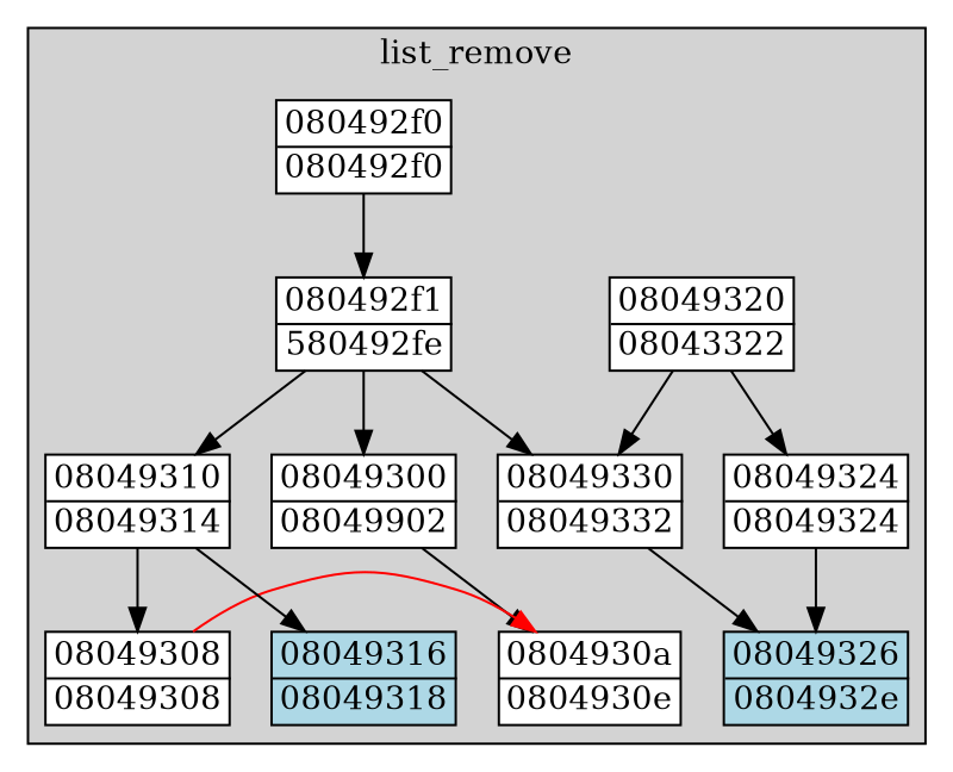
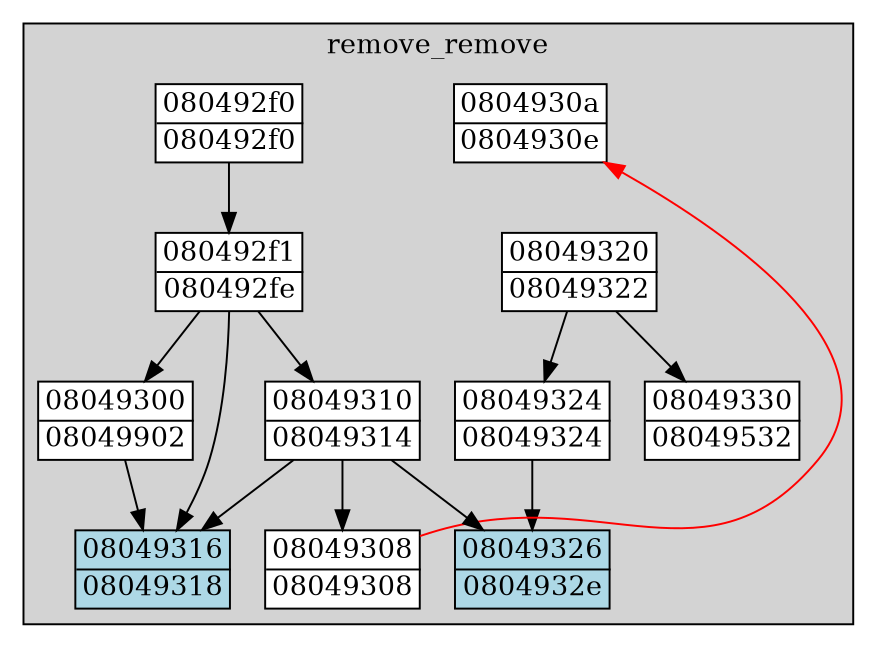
  digraph {
    node [fillcolor=white margin=0 shape=none style="filled,solid"]
    n1 [label=<<TABLE BORDER="1" CELLBORDER="0" CELLSPACING="0"><TR><TD>08049300</TD></TR><HR/><TR><TD>08049902</TD></TR></TABLE>>]
    n2 [label=<<TABLE BORDER="1" CELLBORDER="0" CELLSPACING="0"><TR><TD>0804930a</TD></TR><HR/><TR><TD>0804930e</TD></TR></TABLE>>]
-   n3 [label=<<TABLE BORDER="1" CELLBORDER="0" CELLSPACING="0"><TR><TD>08049320</TD></TR><HR/><TR><TD>08043322</TD></TR></TABLE>>]
+   n3 [label=<<TABLE BORDER="1" CELLBORDER="0" CELLSPACING="0"><TR><TD>08049320</TD></TR><HR/><TR><TD>08049322</TD></TR></TABLE>>]
    n4 [label=<<TABLE BORDER="1" CELLBORDER="0" CELLSPACING="0"><TR><TD>08049324</TD></TR><HR/><TR><TD>08049324</TD></TR></TABLE>>]
-   n5 [label=<<TABLE BORDER="1" CELLBORDER="0" CELLSPACING="0"><TR><TD>08049330</TD></TR><HR/><TR><TD>08049332</TD></TR></TABLE>>]
+   n5 [label=<<TABLE BORDER="1" CELLBORDER="0" CELLSPACING="0"><TR><TD>08049330</TD></TR><HR/><TR><TD>08049532</TD></TR></TABLE>>]
    n6 [label=<<TABLE BORDER="1" CELLBORDER="0" CELLSPACING="0"><TR><TD>080492f0</TD></TR><HR/><TR><TD>080492f0</TD></TR></TABLE>>]
-   n7 [label=<<TABLE BORDER="1" CELLBORDER="0" CELLSPACING="0"><TR><TD>080492f1</TD></TR><HR/><TR><TD>580492fe</TD></TR></TABLE>>]
+   n7 [label=<<TABLE BORDER="1" CELLBORDER="0" CELLSPACING="0"><TR><TD>080492f1</TD></TR><HR/><TR><TD>080492fe</TD></TR></TABLE>>]
    n8 [fillcolor=lightblue label=<<TABLE BORDER="1" CELLBORDER="0" CELLSPACING="0"><TR><TD>08049326</TD></TR><HR/><TR><TD>0804932e</TD></TR></TABLE>>]
    n9 [label=<<TABLE BORDER="1" CELLBORDER="0" CELLSPACING="0"><TR><TD>08049308</TD></TR><HR/><TR><TD>08049308</TD></TR></TABLE>>]
    n10 [fillcolor=lightblue label=<<TABLE BORDER="1" CELLBORDER="0" CELLSPACING="0"><TR><TD>08049316</TD></TR><HR/><TR><TD>08049318</TD></TR></TABLE>>]
    n11 [label=<<TABLE BORDER="1" CELLBORDER="0" CELLSPACING="0"><TR><TD>08049310</TD></TR><HR/><TR><TD>08049314</TD></TR></TABLE>>]
    subgraph cluster_1 {
      color=black
      fillcolor=lightgrey
-     label=list_remove
+     label=remove_remove
      style="filled,solid"
      n1
      n2
      n3
      n4
      n5
      n6
      n7
      n8
      n9
      n10
      n11
    }
-   n1 -> n2
+   n1 -> n10
    n3 -> n4
    n3 -> n5
    n4 -> n8
-   n5 -> n8
+   n11 -> n8
    n6 -> n7
    n7 -> n1
-   n7 -> n5
+   n7 -> n10
    n7 -> n11
    n9 -> n2 [color=red constraint=false]
    n11 -> n9
    n11 -> n10
  }
